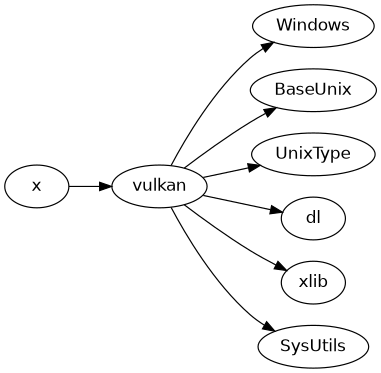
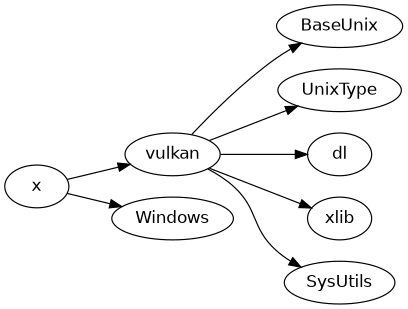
  digraph {
    fontname="DejaVu Sans"
    rankdir=LR
    node [fontname="DejaVu Sans"]
    edge [fontname="DejaVu Sans"]
    vulkan
    Windows
    BaseUnix
    UnixType
    dl
    xlib
    SysUtils
    x
-   vulkan -> Windows
+   x -> Windows
    vulkan -> BaseUnix
    vulkan -> UnixType
    vulkan -> dl
    vulkan -> xlib
    vulkan -> SysUtils
    x -> vulkan
  }
